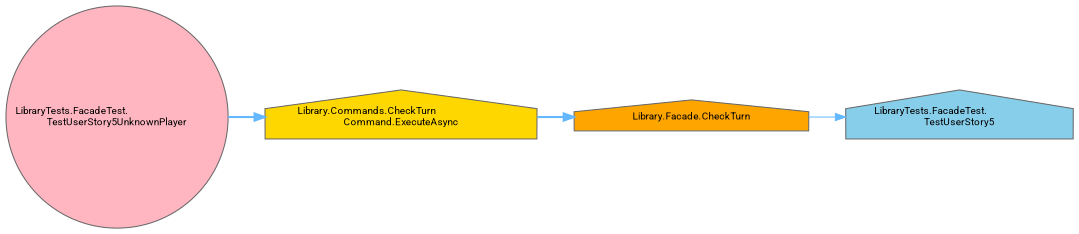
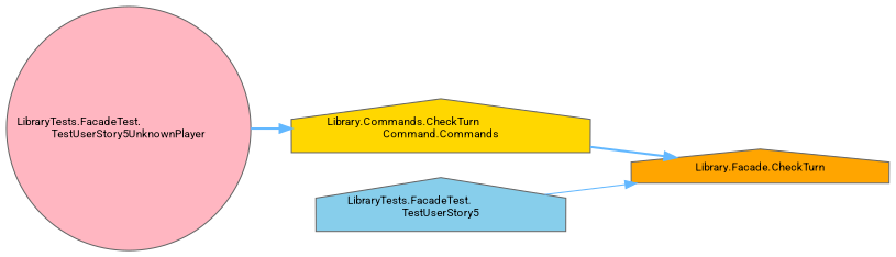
  digraph {
    fontname=Roboto
    rankdir=RL
    node [color=grey40 fontname=Roboto fontsize=10 shape=house style=filled]
    edge [color=steelblue1 dir=back fontname=Roboto fontsize=10 labelfontname=Helvetica labelfontsize=10 style=bold]
    n1 [color=gray40 fillcolor=orange fontcolor=black height=0.2 label="Library.Facade.CheckTurn" width=0.4]
-   n2 [fillcolor=gold height=0.2 label="Library.Commands.CheckTurn\lCommand.ExecuteAsync" width=0.4]
+   n2 [fillcolor=gold height=0.2 label="Library.Commands.CheckTurn\lCommand.Commands" width=0.4]
    n3 [fillcolor=skyblue height=0.2 label="LibraryTests.FacadeTest.\lTestUserStory5" width=0.4]
    n4 [fillcolor=lightpink height=0.2 label="LibraryTests.FacadeTest.\lTestUserStory5UnknownPlayer" shape=circle width=0.4]
    n1 -> n2
-   n3 -> n1 [style=solid]
+   n1 -> n3 [style=solid]
    n2 -> n4
  }
